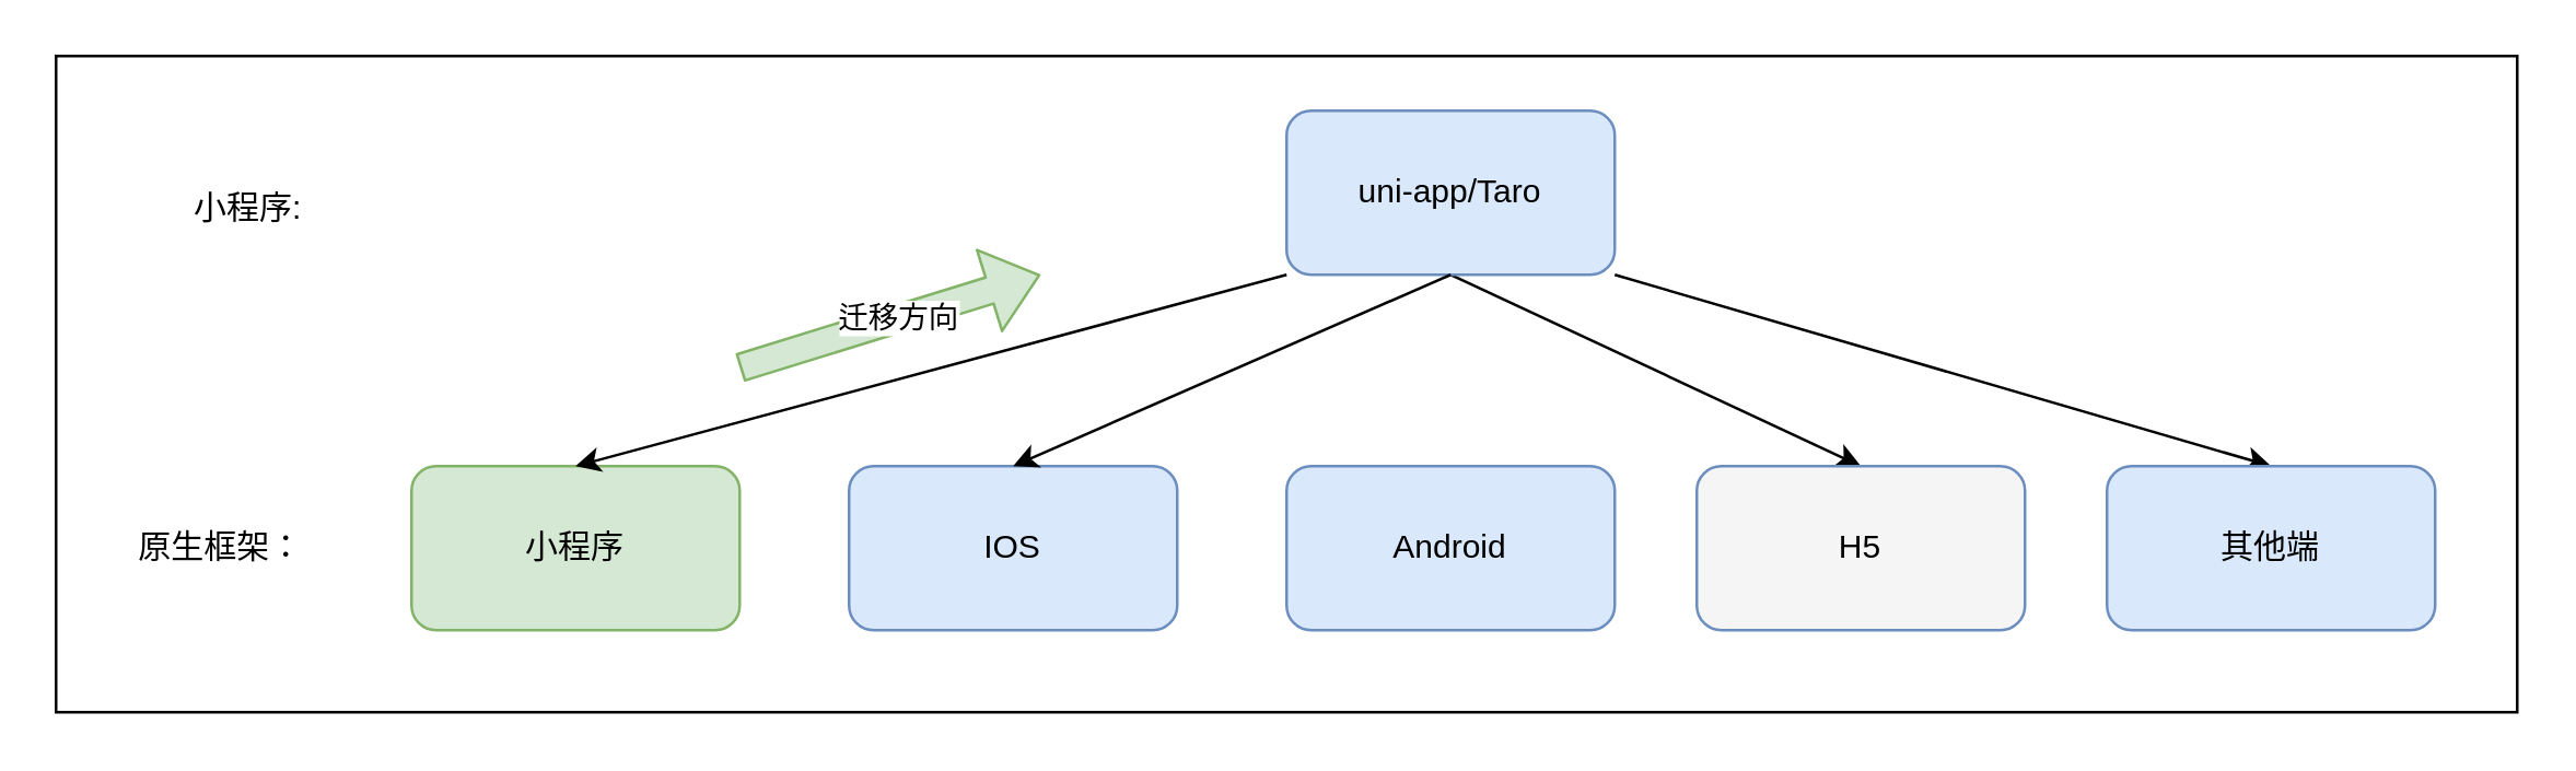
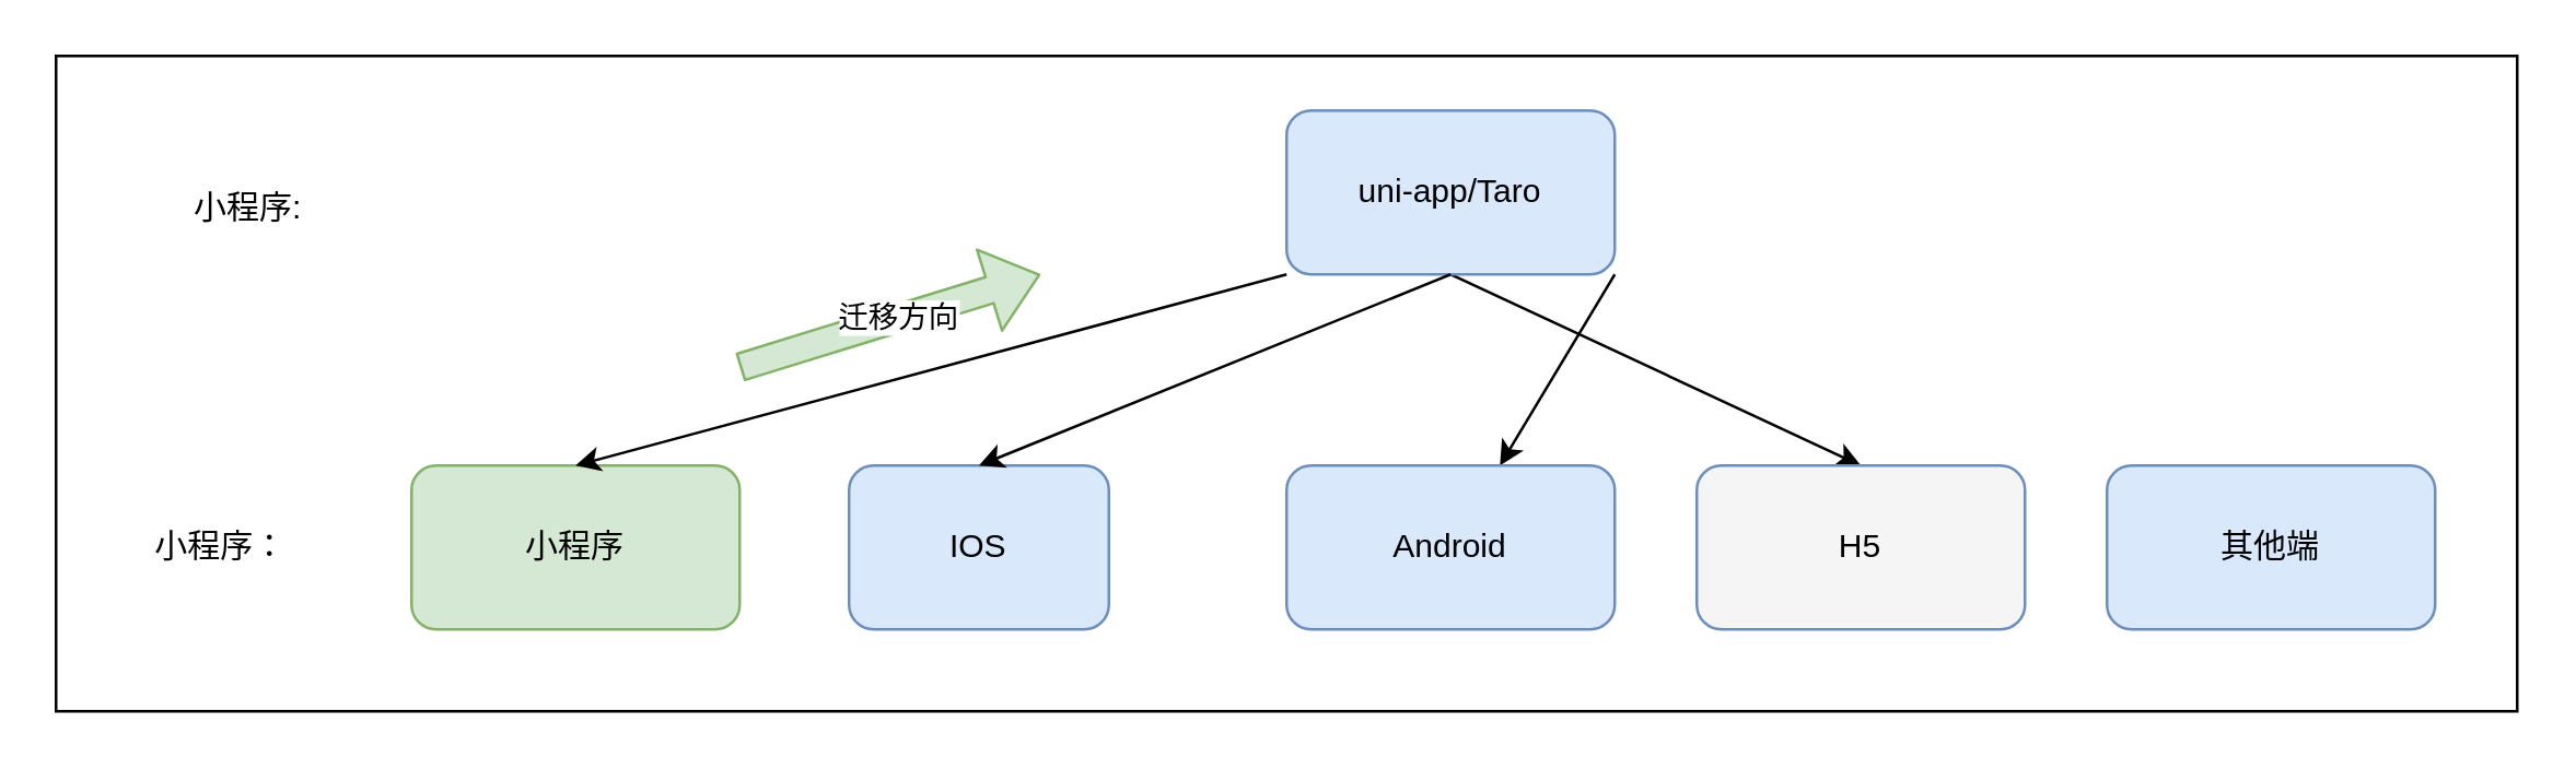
  <mxCell id="0" />
  <mxCell id="1" parent="0" />
  <mxCell id="2" value="" style="rounded=0;whiteSpace=wrap;html=1;gradientColor=#ffffff;" vertex="1" parent="1"><mxGeometry x="20" y="20" width="900" height="240" as="geometry" /></mxCell>
  <mxCell id="3" style="edgeStyle=none;rounded=0;orthogonalLoop=1;jettySize=auto;html=1;exitX=0.5;exitY=1;exitDx=0;exitDy=0;entryX=0.5;entryY=0;entryDx=0;entryDy=0;" edge="1" parent="1" source="5" target="9"><mxGeometry relative="1" as="geometry" /></mxCell>
- <mxCell id="4" style="edgeStyle=none;rounded=0;orthogonalLoop=1;jettySize=auto;html=1;exitX=1;exitY=1;exitDx=0;exitDy=0;entryX=0.5;entryY=0;entryDx=0;entryDy=0;" edge="1" parent="1" source="5" target="10"><mxGeometry relative="1" as="geometry" /></mxCell>
+ <mxCell id="4" style="edgeStyle=none;rounded=0;orthogonalLoop=1;jettySize=auto;html=1;exitX=1;exitY=1;exitDx=0;exitDy=0;" edge="1" parent="1" source="5" target="7"><mxGeometry relative="1" as="geometry" /></mxCell>
  <mxCell id="5" value="uni-app/Taro" style="rounded=1;whiteSpace=wrap;html=1;fillColor=#dae8fc;strokeColor=#6c8ebf;" vertex="1" parent="1"><mxGeometry x="470" y="40" width="120" height="60" as="geometry" /></mxCell>
  <mxCell id="6" value="小程序" style="rounded=1;whiteSpace=wrap;html=1;fillColor=#d5e8d4;strokeColor=#82b366;" vertex="1" parent="1"><mxGeometry x="150" y="170" width="120" height="60" as="geometry" /></mxCell>
  <mxCell id="7" value="Android" style="rounded=1;whiteSpace=wrap;html=1;fillColor=#dae8fc;strokeColor=#6c8ebf;" vertex="1" parent="1"><mxGeometry x="470" y="170" width="120" height="60" as="geometry" /></mxCell>
- <mxCell id="8" value="IOS" style="rounded=1;whiteSpace=wrap;html=1;fillColor=#dae8fc;strokeColor=#6c8ebf;" vertex="1" parent="1"><mxGeometry x="310" y="170" width="120" height="60" as="geometry" /></mxCell>
+ <mxCell id="8" value="IOS" style="rounded=1;whiteSpace=wrap;html=1;fillColor=#dae8fc;strokeColor=#6c8ebf;" vertex="1" parent="1"><mxGeometry x="310" y="170" width="95" height="60" as="geometry" /></mxCell>
  <mxCell id="9" value="H5" style="rounded=1;whiteSpace=wrap;html=1;fillColor=#f5f5f5;strokeColor=#6c8ebf;" vertex="1" parent="1"><mxGeometry x="620" y="170" width="120" height="60" as="geometry" /></mxCell>
  <mxCell id="10" value="其他端" style="rounded=1;whiteSpace=wrap;html=1;fillColor=#dae8fc;strokeColor=#6c8ebf;" vertex="1" parent="1"><mxGeometry x="770" y="170" width="120" height="60" as="geometry" /></mxCell>
  <mxCell id="11" value="小程序:" style="text;html=1;align=center;verticalAlign=middle;resizable=0;points=[];autosize=1;" vertex="1" parent="1"><mxGeometry x="40" y="66" width="100" height="20" as="geometry" /></mxCell>
- <mxCell id="12" value="原生框架：" style="text;html=1;align=center;verticalAlign=middle;resizable=0;points=[];autosize=1;" vertex="1" parent="1"><mxGeometry x="40" y="190" width="80" height="20" as="geometry" /></mxCell>
+ <mxCell id="12" value="小程序：" style="text;html=1;align=center;verticalAlign=middle;resizable=0;points=[];autosize=1;" vertex="1" parent="1"><mxGeometry x="40" y="190" width="80" height="20" as="geometry" /></mxCell>
  <mxCell id="13" value="" style="shape=flexArrow;endArrow=classic;html=1;fillColor=#d5e8d4;strokeColor=#82b366;" edge="1" parent="1"><mxGeometry width="50" height="50" relative="1" as="geometry"><mxPoint x="270" y="134" as="sourcePoint" /><mxPoint x="380" y="100" as="targetPoint" /></mxGeometry></mxCell>
  <mxCell id="14" value="迁移方向" style="edgeLabel;html=1;align=center;verticalAlign=middle;resizable=0;points=[];" vertex="1" connectable="0" parent="13"><mxGeometry x="0.06" y="1" relative="1" as="geometry"><mxPoint as="offset" /></mxGeometry></mxCell>
  <mxCell id="15" style="rounded=0;orthogonalLoop=1;jettySize=auto;html=1;exitX=0;exitY=1;exitDx=0;exitDy=0;entryX=0.5;entryY=0;entryDx=0;entryDy=0;" edge="1" parent="1" source="5" target="6"><mxGeometry relative="1" as="geometry" /></mxCell>
  <mxCell id="16" style="edgeStyle=none;rounded=0;orthogonalLoop=1;jettySize=auto;html=1;exitX=0.5;exitY=1;exitDx=0;exitDy=0;entryX=0.5;entryY=0;entryDx=0;entryDy=0;" edge="1" parent="1" source="5" target="8"><mxGeometry relative="1" as="geometry" /></mxCell>
